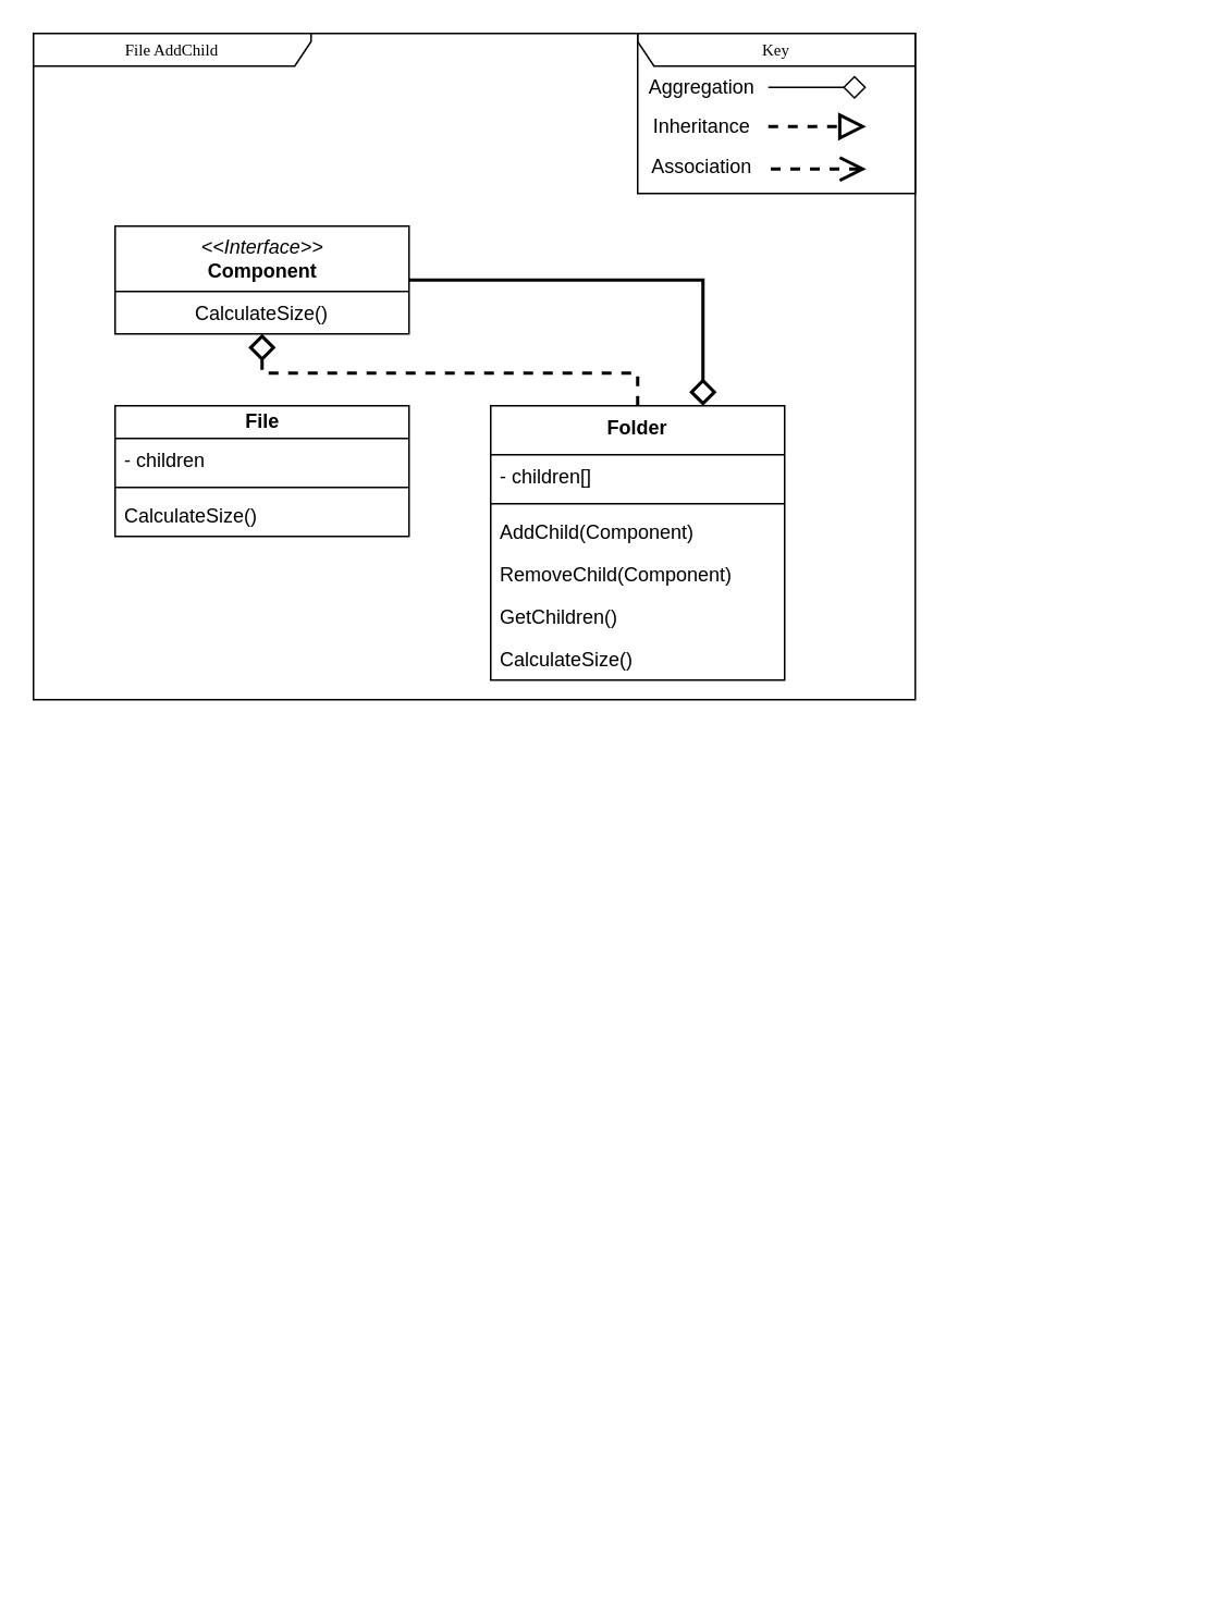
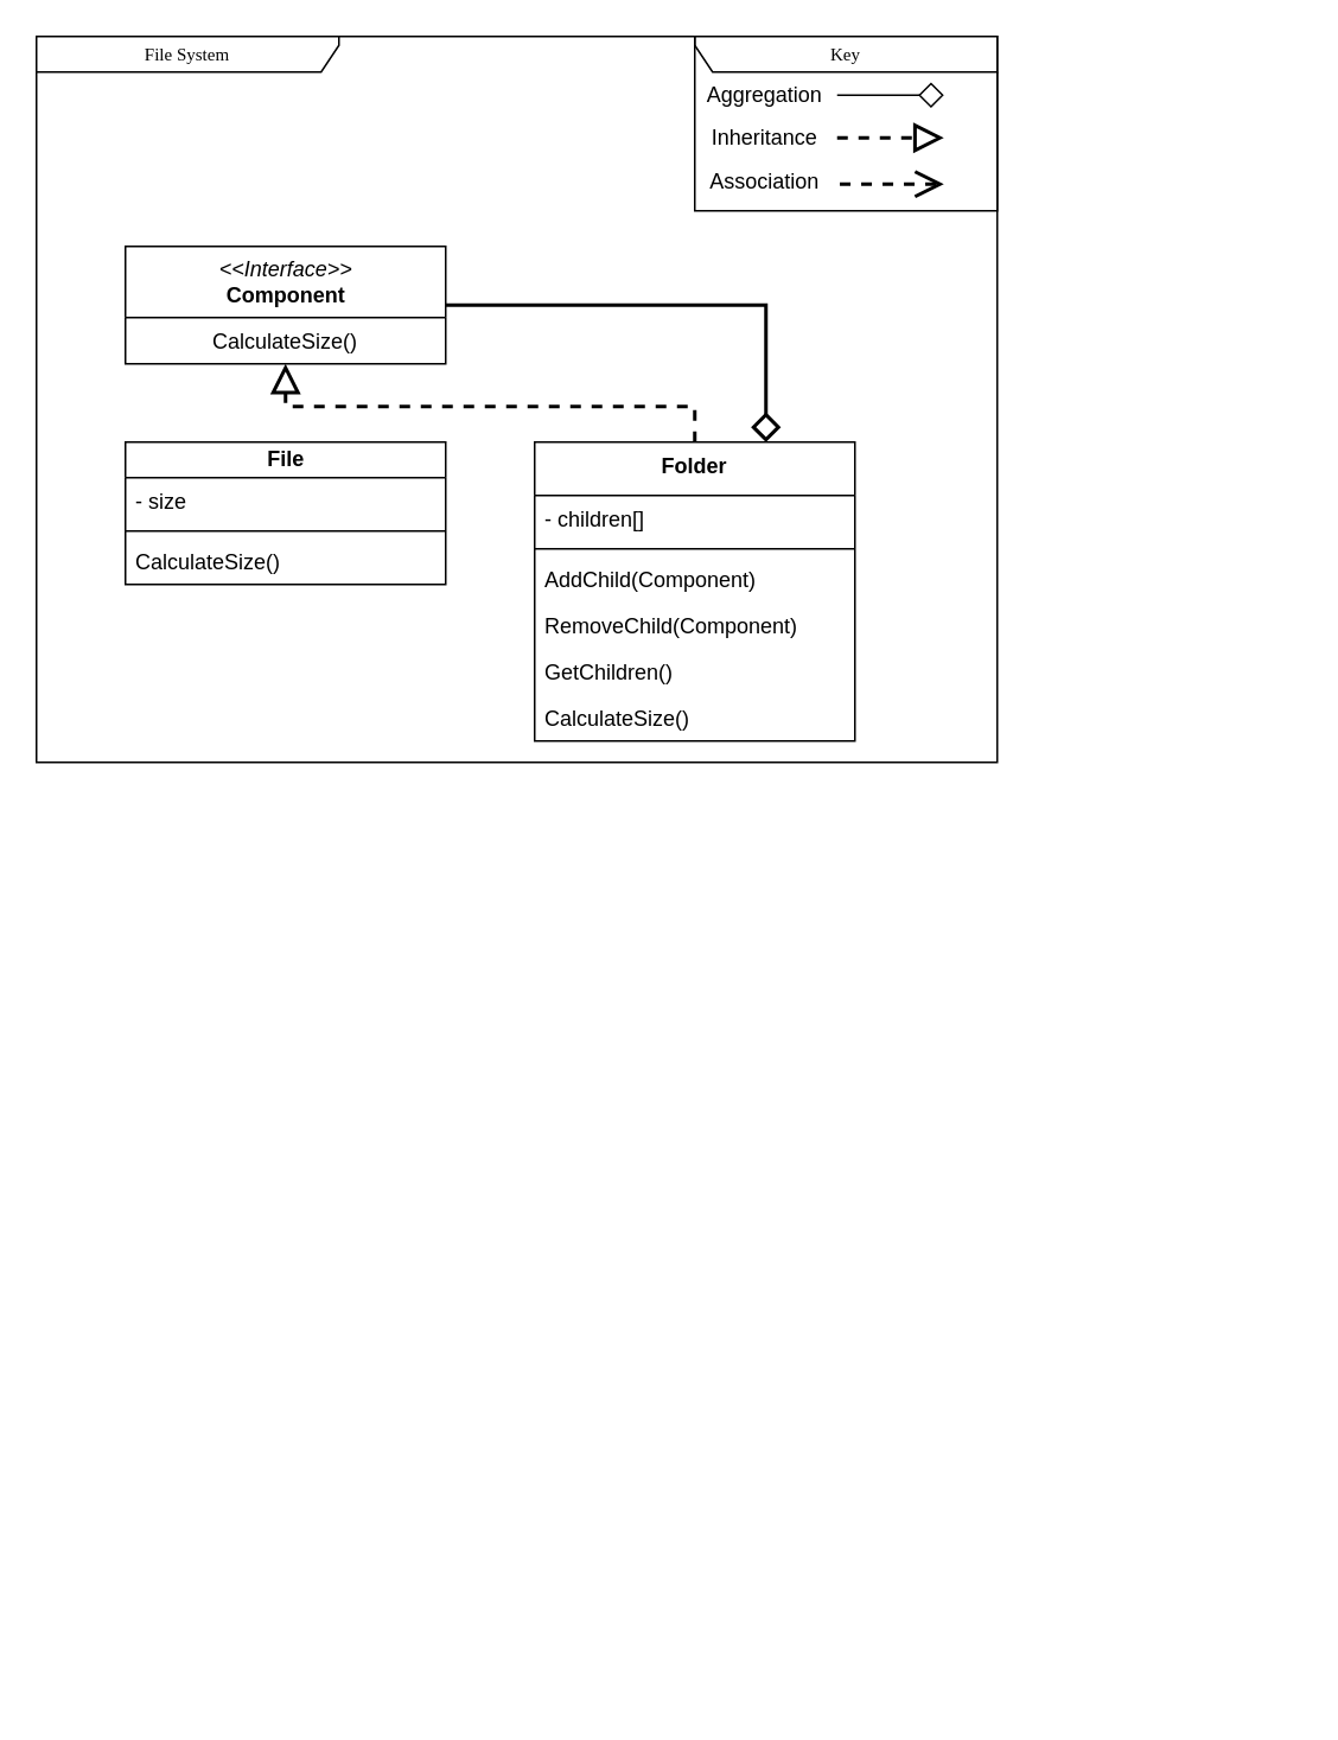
  <mxCell id="0" />
  <mxCell id="1" parent="0" />
- <mxCell id="2" value="File AddChild" style="shape=umlFrame;whiteSpace=wrap;html=1;rounded=0;shadow=0;comic=0;labelBackgroundColor=none;strokeWidth=1;fontFamily=Verdana;fontSize=10;align=center;width=170;height=20;" parent="1" vertex="1"><mxGeometry x="20" y="20" width="540" height="408" as="geometry" /></mxCell>
+ <mxCell id="2" value="File System" style="shape=umlFrame;whiteSpace=wrap;html=1;rounded=0;shadow=0;comic=0;labelBackgroundColor=none;strokeWidth=1;fontFamily=Verdana;fontSize=10;align=center;width=170;height=20;" parent="1" vertex="1"><mxGeometry x="20" y="20" width="540" height="408" as="geometry" /></mxCell>
  <mxCell id="3" style="edgeStyle=orthogonalEdgeStyle;rounded=0;html=1;dashed=1;labelBackgroundColor=none;startFill=0;endArrow=open;endFill=0;endSize=10;fontFamily=Verdana;fontSize=10;" parent="1" edge="1"><mxGeometry relative="1" as="geometry"><Array as="points"><mxPoint x="590" y="729" /></Array><mxPoint x="650" y="729.059" as="sourcePoint" /></mxGeometry></mxCell>
  <mxCell id="4" style="edgeStyle=orthogonalEdgeStyle;rounded=0;html=1;dashed=1;labelBackgroundColor=none;startFill=0;endArrow=open;endFill=0;endSize=10;fontFamily=Verdana;fontSize=10;" parent="1" edge="1"><mxGeometry relative="1" as="geometry"><Array as="points" /><mxPoint x="730" y="822" as="sourcePoint" /></mxGeometry></mxCell>
  <mxCell id="5" style="edgeStyle=orthogonalEdgeStyle;rounded=0;orthogonalLoop=1;jettySize=auto;html=1;endArrow=diamond;endFill=0;endSize=12;strokeWidth=2;" edge="1" parent="1" source="6"><mxGeometry relative="1" as="geometry"><mxPoint x="430" y="248" as="targetPoint" /><Array as="points"><mxPoint x="430" y="171" /></Array></mxGeometry></mxCell>
  <mxCell id="6" value="&lt;i style=&quot;font-family: Helvetica; font-size: 12px;&quot;&gt;&amp;lt;&amp;lt;Interface&amp;gt;&amp;gt;&lt;/i&gt;&lt;br style=&quot;font-family: Helvetica; font-size: 12px;&quot;&gt;&lt;font face=&quot;Helvetica&quot;&gt;&lt;span style=&quot;font-size: 12px;&quot;&gt;&lt;b&gt;Component&lt;/b&gt;&lt;/span&gt;&lt;/font&gt;" style="swimlane;html=1;fontStyle=0;childLayout=stackLayout;horizontal=1;startSize=40;fillColor=none;horizontalStack=0;resizeParent=1;resizeLast=0;collapsible=1;marginBottom=0;swimlaneFillColor=#ffffff;rounded=0;shadow=0;comic=0;labelBackgroundColor=none;strokeWidth=1;fontFamily=Verdana;fontSize=10;align=center;" parent="1" vertex="1"><mxGeometry x="70" y="138" width="180" height="66" as="geometry" /></mxCell>
  <mxCell id="7" value="CalculateSize()" style="text;html=1;strokeColor=none;fillColor=none;align=center;verticalAlign=top;spacingLeft=4;spacingRight=4;whiteSpace=wrap;overflow=hidden;rotatable=0;points=[[0,0.5],[1,0.5]];portConstraint=eastwest;" parent="6" vertex="1"><mxGeometry y="40" width="180" height="26" as="geometry" /></mxCell>
  <mxCell id="8" style="edgeStyle=orthogonalEdgeStyle;rounded=0;html=1;dashed=1;labelBackgroundColor=none;startFill=0;endArrow=open;endFill=0;endSize=10;fontFamily=Verdana;fontSize=10;" parent="1" edge="1"><mxGeometry relative="1" as="geometry"><mxPoint x="730" y="956" as="sourcePoint" /></mxGeometry></mxCell>
  <mxCell id="9" style="edgeStyle=orthogonalEdgeStyle;rounded=0;html=1;dashed=1;labelBackgroundColor=none;startFill=0;endArrow=open;endFill=0;endSize=10;fontFamily=Verdana;fontSize=10;" parent="1" edge="1"><mxGeometry relative="1" as="geometry"><Array as="points" /><mxPoint x="730" y="611" as="sourcePoint" /></mxGeometry></mxCell>
  <mxCell id="10" style="edgeStyle=orthogonalEdgeStyle;rounded=0;html=1;dashed=1;labelBackgroundColor=none;startFill=0;endArrow=open;endFill=0;endSize=10;fontFamily=Verdana;fontSize=10;" parent="1" edge="1"><mxGeometry relative="1" as="geometry"><Array as="points"><mxPoint x="550" y="528" /></Array><mxPoint x="550.059" y="831" as="sourcePoint" /></mxGeometry></mxCell>
  <mxCell id="11" style="edgeStyle=orthogonalEdgeStyle;rounded=0;html=1;dashed=1;labelBackgroundColor=none;startFill=0;endArrow=open;endFill=0;endSize=10;fontFamily=Verdana;fontSize=10;" parent="1" edge="1"><mxGeometry relative="1" as="geometry"><Array as="points" /><mxPoint x="685" y="308" as="targetPoint" /></mxGeometry></mxCell>
  <mxCell id="12" style="edgeStyle=orthogonalEdgeStyle;rounded=0;html=1;dashed=1;labelBackgroundColor=none;startFill=0;endArrow=open;endFill=0;endSize=10;fontFamily=Verdana;fontSize=10;" parent="1" edge="1"><mxGeometry relative="1" as="geometry"><Array as="points"><mxPoint x="570" y="598" /></Array><mxPoint x="650" y="598" as="sourcePoint" /></mxGeometry></mxCell>
- <mxCell id="13" style="edgeStyle=orthogonalEdgeStyle;rounded=0;orthogonalLoop=1;jettySize=auto;html=1;endArrow=diamond;endFill=0;dashed=1;endSize=12;strokeWidth=2;" edge="1" parent="1" source="14" target="6"><mxGeometry relative="1" as="geometry"><Array as="points"><mxPoint x="390" y="228" /><mxPoint x="160" y="228" /></Array></mxGeometry></mxCell>
+ <mxCell id="13" style="edgeStyle=orthogonalEdgeStyle;rounded=0;orthogonalLoop=1;jettySize=auto;html=1;endArrow=block;endFill=0;dashed=1;endSize=12;strokeWidth=2;" edge="1" parent="1" source="14" target="6"><mxGeometry relative="1" as="geometry"><Array as="points"><mxPoint x="390" y="228" /><mxPoint x="160" y="228" /></Array></mxGeometry></mxCell>
  <mxCell id="14" value="&lt;span style=&quot;text-wrap-mode: nowrap;&quot;&gt;Folder&lt;/span&gt;" style="swimlane;fontStyle=1;align=center;verticalAlign=top;childLayout=stackLayout;horizontal=1;startSize=30;horizontalStack=0;resizeParent=1;resizeParentMax=0;resizeLast=0;collapsible=1;marginBottom=0;whiteSpace=wrap;html=1;" parent="1" vertex="1"><mxGeometry x="300" y="248" width="180" height="168" as="geometry" /></mxCell>
  <mxCell id="15" value="- children[]" style="text;strokeColor=none;fillColor=none;align=left;verticalAlign=top;spacingLeft=4;spacingRight=4;overflow=hidden;rotatable=0;points=[[0,0.5],[1,0.5]];portConstraint=eastwest;whiteSpace=wrap;html=1;" parent="14" vertex="1"><mxGeometry y="30" width="180" height="26" as="geometry" /></mxCell>
  <mxCell id="16" value="" style="line;strokeWidth=1;fillColor=none;align=left;verticalAlign=middle;spacingTop=-1;spacingLeft=3;spacingRight=3;rotatable=0;labelPosition=right;points=[];portConstraint=eastwest;strokeColor=inherit;" parent="14" vertex="1"><mxGeometry y="56" width="180" height="8" as="geometry" /></mxCell>
  <mxCell id="17" value="AddChild(Component)" style="text;strokeColor=none;fillColor=none;align=left;verticalAlign=top;spacingLeft=4;spacingRight=4;overflow=hidden;rotatable=0;points=[[0,0.5],[1,0.5]];portConstraint=eastwest;whiteSpace=wrap;html=1;" parent="14" vertex="1"><mxGeometry y="64" width="180" height="26" as="geometry" /></mxCell>
  <mxCell id="18" value="RemoveChild(Component)" style="text;strokeColor=none;fillColor=none;align=left;verticalAlign=top;spacingLeft=4;spacingRight=4;overflow=hidden;rotatable=0;points=[[0,0.5],[1,0.5]];portConstraint=eastwest;whiteSpace=wrap;html=1;" parent="14" vertex="1"><mxGeometry y="90" width="180" height="26" as="geometry" /></mxCell>
  <mxCell id="19" value="&lt;span style=&quot;text-align: center;&quot;&gt;GetChildren()&lt;/span&gt;" style="text;strokeColor=none;fillColor=none;align=left;verticalAlign=top;spacingLeft=4;spacingRight=4;overflow=hidden;rotatable=0;points=[[0,0.5],[1,0.5]];portConstraint=eastwest;whiteSpace=wrap;html=1;" vertex="1" parent="14"><mxGeometry y="116" width="180" height="26" as="geometry" /></mxCell>
  <mxCell id="20" value="&lt;span style=&quot;text-align: center;&quot;&gt;CalculateSize()&lt;/span&gt;" style="text;strokeColor=none;fillColor=none;align=left;verticalAlign=top;spacingLeft=4;spacingRight=4;overflow=hidden;rotatable=0;points=[[0,0.5],[1,0.5]];portConstraint=eastwest;whiteSpace=wrap;html=1;" parent="14" vertex="1"><mxGeometry y="142" width="180" height="26" as="geometry" /></mxCell>
  <mxCell id="21" value="" style="group" vertex="1" connectable="0" parent="1"><mxGeometry x="290" y="20" width="270" height="98" as="geometry" /></mxCell>
  <mxCell id="22" style="edgeStyle=orthogonalEdgeStyle;rounded=0;orthogonalLoop=1;jettySize=auto;html=1;entryX=0;entryY=0.5;entryDx=0;entryDy=0;dashed=1;strokeWidth=2;endArrow=block;endFill=0;endSize=12;" edge="1" parent="21"><mxGeometry relative="1" as="geometry"><mxPoint x="180" y="57" as="sourcePoint" /><mxPoint x="240" y="57" as="targetPoint" /><Array as="points"><mxPoint x="190" y="57" /><mxPoint x="190" y="57" /></Array></mxGeometry></mxCell>
  <mxCell id="23" style="edgeStyle=orthogonalEdgeStyle;rounded=0;orthogonalLoop=1;jettySize=auto;html=1;endArrow=none;startFill=0;startArrow=diamond;startSize=12;" edge="1" parent="21"><mxGeometry relative="1" as="geometry"><Array as="points"><mxPoint x="225" y="33" /><mxPoint x="60" y="33" /></Array><mxPoint x="240" y="33" as="sourcePoint" /><mxPoint x="180" y="33" as="targetPoint" /></mxGeometry></mxCell>
  <mxCell id="24" style="edgeStyle=orthogonalEdgeStyle;rounded=0;orthogonalLoop=1;jettySize=auto;html=1;startArrow=open;startFill=0;endArrow=none;dashed=1;strokeWidth=2;endSize=6;startSize=12;" edge="1" parent="21"><mxGeometry relative="1" as="geometry"><mxPoint x="240" y="83" as="sourcePoint" /><mxPoint x="180" y="83" as="targetPoint" /><Array as="points"><mxPoint x="235" y="83" /><mxPoint y="83" /></Array></mxGeometry></mxCell>
  <mxCell id="25" value="Aggregation" style="text;html=1;align=center;verticalAlign=middle;resizable=0;points=[];autosize=1;strokeColor=none;fillColor=none;" vertex="1" parent="21"><mxGeometry x="94" y="18" width="90" height="30" as="geometry" /></mxCell>
  <mxCell id="26" value="Inheritance" style="text;html=1;align=center;verticalAlign=middle;resizable=0;points=[];autosize=1;strokeColor=none;fillColor=none;" vertex="1" parent="21"><mxGeometry x="99" y="42" width="80" height="30" as="geometry" /></mxCell>
  <mxCell id="27" value="Association" style="text;html=1;align=center;verticalAlign=middle;resizable=0;points=[];autosize=1;strokeColor=none;fillColor=none;" vertex="1" parent="21"><mxGeometry x="99" y="67" width="80" height="30" as="geometry" /></mxCell>
  <mxCell id="28" value="Key" style="shape=umlFrame;whiteSpace=wrap;html=1;rounded=0;shadow=0;comic=0;labelBackgroundColor=none;strokeWidth=1;fontFamily=Verdana;fontSize=10;align=center;width=170;height=20;flipH=1;" vertex="1" parent="21"><mxGeometry x="100" width="170" height="98" as="geometry" /></mxCell>
  <mxCell id="29" value="&lt;font face=&quot;Helvetica&quot;&gt;&lt;span style=&quot;font-size: 12px;&quot;&gt;&lt;b&gt;File&lt;/b&gt;&lt;/span&gt;&lt;/font&gt;" style="swimlane;html=1;fontStyle=0;childLayout=stackLayout;horizontal=1;startSize=20;fillColor=none;horizontalStack=0;resizeParent=1;resizeLast=0;collapsible=1;marginBottom=0;swimlaneFillColor=#ffffff;rounded=0;shadow=0;comic=0;labelBackgroundColor=none;strokeWidth=1;fontFamily=Verdana;fontSize=10;align=center;" vertex="1" parent="1"><mxGeometry x="70" y="248" width="180" height="80" as="geometry" /></mxCell>
- <mxCell id="30" value="- children" style="text;strokeColor=none;fillColor=none;align=left;verticalAlign=top;spacingLeft=4;spacingRight=4;overflow=hidden;rotatable=0;points=[[0,0.5],[1,0.5]];portConstraint=eastwest;whiteSpace=wrap;html=1;" vertex="1" parent="29"><mxGeometry y="20" width="180" height="26" as="geometry" /></mxCell>
+ <mxCell id="30" value="- size" style="text;strokeColor=none;fillColor=none;align=left;verticalAlign=top;spacingLeft=4;spacingRight=4;overflow=hidden;rotatable=0;points=[[0,0.5],[1,0.5]];portConstraint=eastwest;whiteSpace=wrap;html=1;" vertex="1" parent="29"><mxGeometry y="20" width="180" height="26" as="geometry" /></mxCell>
  <mxCell id="31" value="" style="line;strokeWidth=1;fillColor=none;align=left;verticalAlign=middle;spacingTop=-1;spacingLeft=3;spacingRight=3;rotatable=0;labelPosition=right;points=[];portConstraint=eastwest;strokeColor=inherit;" vertex="1" parent="29"><mxGeometry y="46" width="180" height="8" as="geometry" /></mxCell>
  <mxCell id="32" value="CalculateSize()" style="text;html=1;strokeColor=none;fillColor=none;align=left;verticalAlign=top;spacingLeft=4;spacingRight=4;whiteSpace=wrap;overflow=hidden;rotatable=0;points=[[0,0.5],[1,0.5]];portConstraint=eastwest;" vertex="1" parent="29"><mxGeometry y="54" width="180" height="26" as="geometry" /></mxCell>
